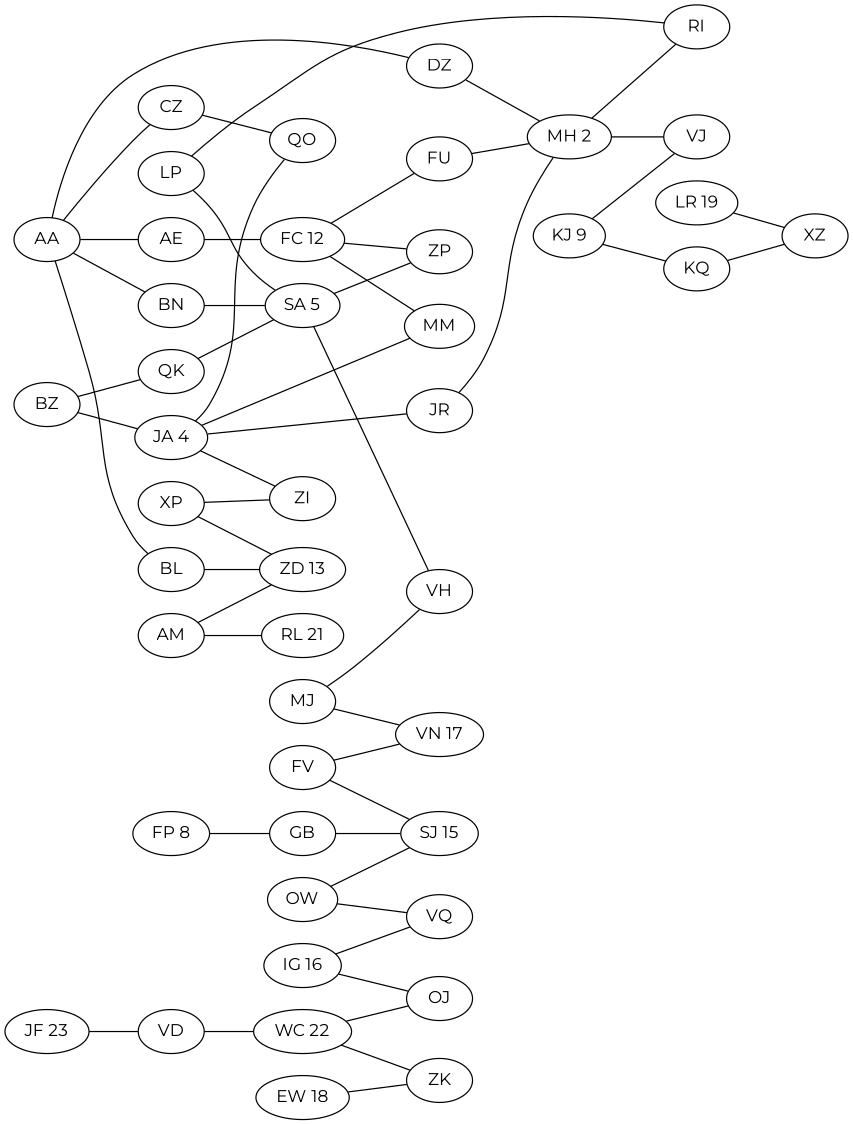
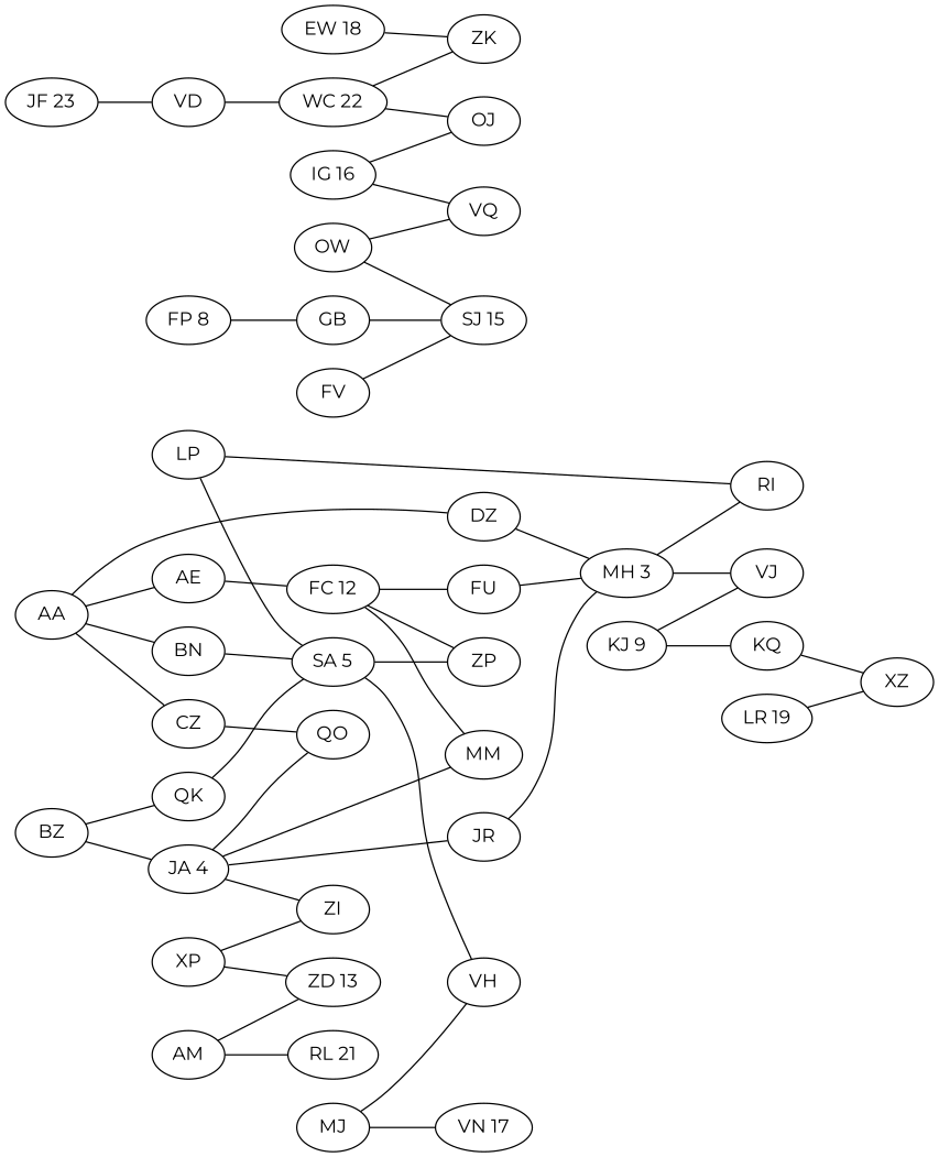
  graph {
    fontname=Montserrat
    rankdir=LR
    node [fontname=Montserrat]
    edge [fontname=Montserrat]
    n1 [label="SA 5"]
    ZP
    VH
    BN
    n5 [label="RL 21"]
    n6 [label="LR 19"]
    XZ
    n8 [label="IG 16"]
    OJ
    VQ
    n11 [label="WC 22"]
    ZK
    n13 [label="EW 18"]
    n14 [label="FP 8"]
    GB
    n16 [label="SJ 15"]
    n17 [label="JF 23"]
    VD
    n19 [label="ZD 13"]
-   BL
    n21 [label="JA 4"]
    QO
    MM
    ZI
    JR
    BZ
    QK
-   n28 [label="MH 2"]
+   n28 [label="MH 3"]
    RI
    VJ
    FU
    DZ
    n33 [label="FC 12"]
    AE
    XP
    AM
    AA
    CZ
    n39 [label="VN 17"]
    MJ
    OW
    KQ
    LP
    FV
    n45 [label="KJ 9"]
    n1 -- ZP
    n1 -- VH
    BN -- n1
    n6 -- XZ
    n8 -- OJ
    n8 -- VQ
    n11 -- OJ
    n11 -- ZK
    n13 -- ZK
    n14 -- GB
    GB -- n16
    n17 -- VD
    VD -- n11
-   BL -- n19
    n21 -- QO
    n21 -- MM
    n21 -- ZI
    n21 -- JR
    JR -- n28
    BZ -- n21
    BZ -- QK
    QK -- n1
    n28 -- RI
    n28 -- VJ
    FU -- n28
    DZ -- n28
    n33 -- ZP
    n33 -- MM
    n33 -- FU
    AE -- n33
    XP -- n19
    XP -- ZI
    AM -- n5
    AM -- n19
    AA -- BN
-   AA -- BL
    AA -- DZ
    AA -- AE
    AA -- CZ
    CZ -- QO
    MJ -- VH
    MJ -- n39
    OW -- VQ
    OW -- n16
    KQ -- XZ
    LP -- n1
    LP -- RI
    FV -- n16
-   FV -- n39
    n45 -- VJ
    n45 -- KQ
  }
